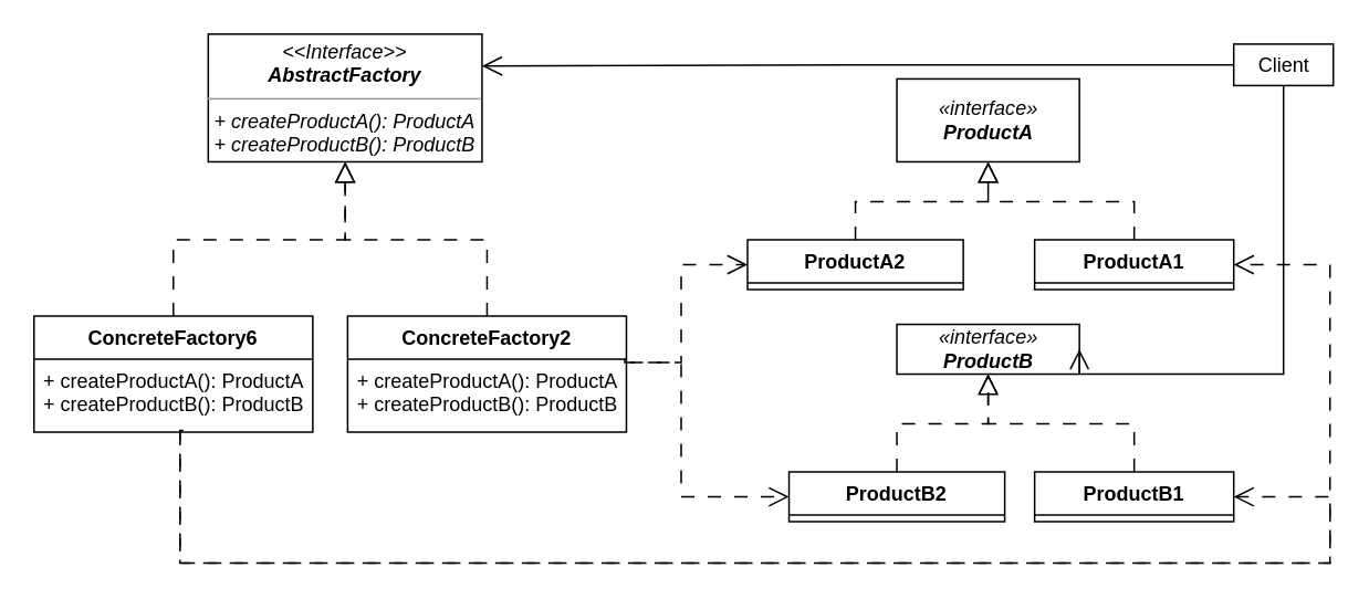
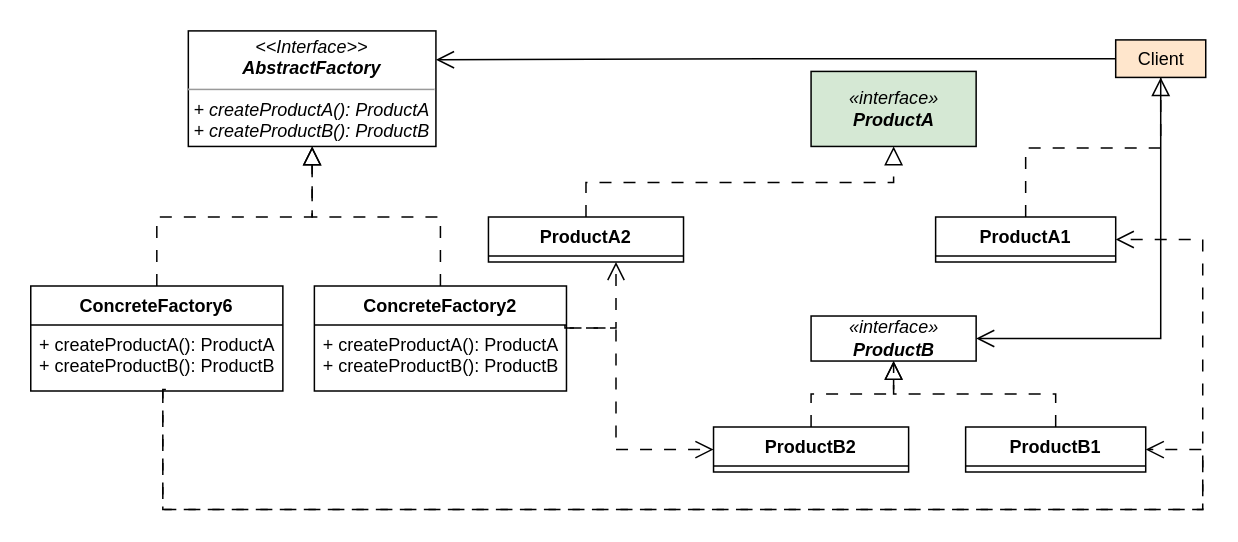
  <mxCell id="0" />
  <mxCell id="1" parent="0" />
  <mxCell id="2" value="" style="endArrow=block;endSize=10;endFill=0;shadow=0;strokeWidth=1;rounded=0;edgeStyle=elbowEdgeStyle;elbow=vertical;exitX=0.5;exitY=0;exitDx=0;exitDy=0;dashed=1;dashPattern=8 8;labelBackgroundColor=none;fontColor=default;entryX=0.5;entryY=1;entryDx=0;entryDy=0;" parent="1" source="7" target="5" edge="1"><mxGeometry width="160" relative="1" as="geometry"><mxPoint x="117" y="167" as="sourcePoint" /><mxPoint x="226" y="89" as="targetPoint" /></mxGeometry></mxCell>
  <mxCell id="3" value="" style="endArrow=block;endSize=10;endFill=0;shadow=0;strokeWidth=1;rounded=0;edgeStyle=elbowEdgeStyle;elbow=vertical;entryX=0.5;entryY=1;entryDx=0;entryDy=0;exitX=0.5;exitY=0;exitDx=0;exitDy=0;dashed=1;dashPattern=8 8;labelBackgroundColor=none;fontColor=default;" parent="1" source="24" target="5" edge="1"><mxGeometry width="160" relative="1" as="geometry"><mxPoint x="294" y="190" as="sourcePoint" /><mxPoint x="226" y="89" as="targetPoint" /></mxGeometry></mxCell>
- <mxCell id="4" value="&lt;i&gt;«interface»&lt;br&gt;&lt;b&gt;ProductA&lt;/b&gt;&lt;/i&gt;" style="html=1;" parent="1" vertex="1"><mxGeometry x="540" y="47" width="110" height="50" as="geometry" /></mxCell>
+ <mxCell id="4" value="&lt;i&gt;«interface»&lt;br&gt;&lt;b&gt;ProductA&lt;/b&gt;&lt;/i&gt;" style="html=1;fillColor=#d5e8d4;" parent="1" vertex="1"><mxGeometry x="540" y="47" width="110" height="50" as="geometry" /></mxCell>
  <mxCell id="5" value="&lt;p style=&quot;margin:0px;margin-top:4px;text-align:center;&quot;&gt;&lt;i&gt;&amp;lt;&amp;lt;Interface&amp;gt;&amp;gt;&lt;/i&gt;&lt;br&gt;&lt;b&gt;&lt;i&gt;AbstractFactory&lt;/i&gt;&lt;/b&gt;&lt;/p&gt;&lt;hr size=&quot;1&quot;&gt;&lt;p style=&quot;margin:0px;margin-left:4px;&quot;&gt;&lt;/p&gt;&lt;p style=&quot;margin:0px;margin-left:4px;&quot;&gt;&lt;i&gt;+ createProductA(): ProductA&lt;/i&gt;&lt;/p&gt;&lt;p style=&quot;margin:0px;margin-left:4px;&quot;&gt;&lt;i&gt;+&amp;nbsp;&lt;/i&gt;&lt;i style=&quot;border-color: var(--border-color);&quot;&gt;createProductB&lt;/i&gt;&lt;i&gt;(): ProductB&lt;/i&gt;&lt;/p&gt;" style="verticalAlign=top;align=left;overflow=fill;fontSize=12;fontFamily=Helvetica;html=1;" parent="1" vertex="1"><mxGeometry x="125" y="20" width="165" height="77" as="geometry" /></mxCell>
  <mxCell id="6" style="edgeStyle=orthogonalEdgeStyle;rounded=0;orthogonalLoop=1;jettySize=auto;html=1;entryX=1;entryY=0.5;entryDx=0;entryDy=0;dashed=1;dashPattern=8 8;endSize=10;endArrow=open;endFill=0;" parent="1" source="7" target="11" edge="1"><mxGeometry relative="1" as="geometry"><Array as="points"><mxPoint x="108" y="339" /><mxPoint x="801" y="339" /><mxPoint x="801" y="159" /></Array></mxGeometry></mxCell>
  <mxCell id="7" value="ConcreteFactory6" style="swimlane;fontStyle=1;align=center;verticalAlign=top;childLayout=stackLayout;horizontal=1;startSize=26;horizontalStack=0;resizeParent=1;resizeParentMax=0;resizeLast=0;collapsible=1;marginBottom=0;" parent="1" vertex="1"><mxGeometry x="20" y="190" width="168" height="70" as="geometry" /></mxCell>
  <mxCell id="8" value="+ createProductA(): ProductA&#10;+ createProductB(): ProductB" style="text;strokeColor=none;fillColor=none;align=left;verticalAlign=top;spacingLeft=4;spacingRight=4;overflow=hidden;rotatable=0;points=[[0,0.5],[1,0.5]];portConstraint=eastwest;" parent="7" vertex="1"><mxGeometry y="26" width="168" height="44" as="geometry" /></mxCell>
  <mxCell id="9" style="edgeStyle=orthogonalEdgeStyle;rounded=0;orthogonalLoop=1;jettySize=auto;html=1;entryX=0;entryY=0.5;entryDx=0;entryDy=0;dashed=1;dashPattern=8 8;endSize=10;endArrow=open;endFill=0;exitX=1.012;exitY=0.045;exitDx=0;exitDy=0;exitPerimeter=0;" parent="1" source="25" target="13" edge="1"><mxGeometry relative="1" as="geometry"><Array as="points"><mxPoint x="410" y="218" /><mxPoint x="410" y="299" /></Array><mxPoint x="455" y="232" as="sourcePoint" /></mxGeometry></mxCell>
- <mxCell id="10" value="ProductA2" style="swimlane;fontStyle=1;align=center;verticalAlign=top;childLayout=stackLayout;horizontal=1;startSize=26;horizontalStack=0;resizeParent=1;resizeParentMax=0;resizeLast=0;collapsible=1;marginBottom=0;" parent="1" vertex="1"><mxGeometry x="450" y="144" width="130" height="30" as="geometry" /></mxCell>
+ <mxCell id="10" value="ProductA2" style="swimlane;fontStyle=1;align=center;verticalAlign=top;childLayout=stackLayout;horizontal=1;startSize=26;horizontalStack=0;resizeParent=1;resizeParentMax=0;resizeLast=0;collapsible=1;marginBottom=0;" parent="1" vertex="1"><mxGeometry x="325" y="144" width="130" height="30" as="geometry" /></mxCell>
  <mxCell id="11" value="ProductA1" style="swimlane;fontStyle=1;align=center;verticalAlign=top;childLayout=stackLayout;horizontal=1;startSize=26;horizontalStack=0;resizeParent=1;resizeParentMax=0;resizeLast=0;collapsible=1;marginBottom=0;" parent="1" vertex="1"><mxGeometry x="623" y="144" width="120" height="30" as="geometry" /></mxCell>
- <mxCell id="12" value="&lt;i&gt;«interface»&lt;br&gt;&lt;b&gt;ProductB&lt;/b&gt;&lt;/i&gt;" style="html=1;" parent="1" vertex="1"><mxGeometry x="540" y="195" width="110" height="30" as="geometry" /></mxCell>
+ <mxCell id="12" value="&lt;i&gt;«interface»&lt;br&gt;&lt;b&gt;ProductB&lt;/b&gt;&lt;/i&gt;" style="html=1;" parent="1" vertex="1"><mxGeometry x="540" y="210" width="110" height="30" as="geometry" /></mxCell>
  <mxCell id="13" value="ProductB2" style="swimlane;fontStyle=1;align=center;verticalAlign=top;childLayout=stackLayout;horizontal=1;startSize=26;horizontalStack=0;resizeParent=1;resizeParentMax=0;resizeLast=0;collapsible=1;marginBottom=0;" parent="1" vertex="1"><mxGeometry x="475" y="284" width="130" height="30" as="geometry" /></mxCell>
- <mxCell id="14" value="ProductB1" style="swimlane;fontStyle=1;align=center;verticalAlign=top;childLayout=stackLayout;horizontal=1;startSize=26;horizontalStack=0;resizeParent=1;resizeParentMax=0;resizeLast=0;collapsible=1;marginBottom=0;" parent="1" vertex="1"><mxGeometry x="623" y="284" width="120" height="30" as="geometry" /></mxCell>
+ <mxCell id="14" value="ProductB1" style="swimlane;fontStyle=1;align=center;verticalAlign=top;childLayout=stackLayout;horizontal=1;startSize=26;horizontalStack=0;resizeParent=1;resizeParentMax=0;resizeLast=0;collapsible=1;marginBottom=0;" parent="1" vertex="1"><mxGeometry x="643" y="284" width="120" height="30" as="geometry" /></mxCell>
  <mxCell id="15" value="" style="endArrow=block;dashed=1;endFill=0;endSize=10;html=1;rounded=0;exitX=0.5;exitY=0;exitDx=0;exitDy=0;entryX=0.5;entryY=1;entryDx=0;entryDy=0;dashPattern=8 8;edgeStyle=elbowEdgeStyle;elbow=vertical;" parent="1" source="13" target="12" edge="1"><mxGeometry width="160" relative="1" as="geometry"><mxPoint x="468" y="284" as="sourcePoint" /><mxPoint x="628" y="284" as="targetPoint" /></mxGeometry></mxCell>
  <mxCell id="16" value="" style="endArrow=open;dashed=1;endFill=0;endSize=10;html=1;rounded=0;exitX=0.5;exitY=0;exitDx=0;exitDy=0;entryX=0.5;entryY=1;entryDx=0;entryDy=0;dashPattern=8 8;edgeStyle=elbowEdgeStyle;elbow=vertical;" parent="1" source="14" target="12" edge="1"><mxGeometry width="160" relative="1" as="geometry"><mxPoint x="678" y="304" as="sourcePoint" /><mxPoint x="756.5" y="264" as="targetPoint" /></mxGeometry></mxCell>
  <mxCell id="17" value="" style="endArrow=block;dashed=1;endFill=0;endSize=10;html=1;rounded=0;exitX=0.5;exitY=0;exitDx=0;exitDy=0;entryX=0.5;entryY=1;entryDx=0;entryDy=0;dashPattern=8 8;edgeStyle=elbowEdgeStyle;elbow=vertical;" parent="1" source="10" target="4" edge="1"><mxGeometry width="160" relative="1" as="geometry"><mxPoint x="516" y="136" as="sourcePoint" /><mxPoint x="594.5" y="72" as="targetPoint" /></mxGeometry></mxCell>
- <mxCell id="18" value="" style="endArrow=block;dashed=1;endFill=0;endSize=10;html=1;rounded=0;exitX=0.5;exitY=0;exitDx=0;exitDy=0;entryX=0.5;entryY=1;entryDx=0;entryDy=0;dashPattern=8 8;edgeStyle=elbowEdgeStyle;elbow=vertical;" parent="1" source="11" target="4" edge="1"><mxGeometry width="160" relative="1" as="geometry"><mxPoint x="678" y="136" as="sourcePoint" /><mxPoint x="594.5" y="72" as="targetPoint" /></mxGeometry></mxCell>
+ <mxCell id="18" value="" style="endArrow=block;dashed=1;endFill=0;endSize=10;html=1;rounded=0;exitX=0.5;exitY=0;exitDx=0;exitDy=0;dashPattern=8 8;edgeStyle=elbowEdgeStyle;elbow=vertical;" parent="1" source="11" target="22" edge="1"><mxGeometry width="160" relative="1" as="geometry"><mxPoint x="678" y="136" as="sourcePoint" /><mxPoint x="594.5" y="72" as="targetPoint" /></mxGeometry></mxCell>
  <mxCell id="19" value="" style="endArrow=open;endFill=1;endSize=10;html=1;rounded=0;dashed=1;dashPattern=8 8;hachureGap=4;fontFamily=Architects Daughter;fontSource=https%3A%2F%2Ffonts.googleapis.com%2Fcss%3Ffamily%3DArchitects%2BDaughter;fontSize=16;entryX=1;entryY=0.5;entryDx=0;entryDy=0;labelBackgroundColor=none;fontColor=default;edgeStyle=orthogonalEdgeStyle;elbow=vertical;exitX=0.536;exitY=0.977;exitDx=0;exitDy=0;exitPerimeter=0;" parent="1" source="8" target="14" edge="1"><mxGeometry width="160" relative="1" as="geometry"><mxPoint x="98" y="263" as="sourcePoint" /><mxPoint x="173" y="206" as="targetPoint" /><Array as="points"><mxPoint x="108" y="259" /><mxPoint x="108" y="339" /><mxPoint x="801" y="339" /><mxPoint x="801" y="299" /></Array></mxGeometry></mxCell>
  <mxCell id="20" style="edgeStyle=orthogonalEdgeStyle;rounded=0;orthogonalLoop=1;jettySize=auto;html=1;dashed=1;dashPattern=8 8;endSize=10;endArrow=open;endFill=0;exitX=0.994;exitY=0;exitDx=0;exitDy=0;exitPerimeter=0;" parent="1" source="25" target="10" edge="1"><mxGeometry relative="1" as="geometry"><Array as="points"><mxPoint x="376" y="218" /><mxPoint x="410" y="218" /><mxPoint x="410" y="159" /></Array><mxPoint x="442" y="224" as="sourcePoint" /></mxGeometry></mxCell>
  <mxCell id="21" style="edgeStyle=orthogonalEdgeStyle;rounded=0;orthogonalLoop=1;jettySize=auto;html=1;endArrow=open;endFill=0;endSize=10;entryX=1;entryY=0.25;entryDx=0;entryDy=0;" parent="1" source="22" target="5" edge="1"><mxGeometry relative="1" as="geometry"><mxPoint x="272" y="24" as="targetPoint" /></mxGeometry></mxCell>
- <mxCell id="22" value="Client" style="html=1;" parent="1" vertex="1"><mxGeometry x="743" y="26" width="60" height="25" as="geometry" /></mxCell>
+ <mxCell id="22" value="Client" style="html=1;fillColor=#ffe6cc;" parent="1" vertex="1"><mxGeometry x="743" y="26" width="60" height="25" as="geometry" /></mxCell>
  <mxCell id="23" style="edgeStyle=orthogonalEdgeStyle;rounded=0;orthogonalLoop=1;jettySize=auto;html=1;endArrow=open;endFill=0;endSize=10;exitX=0.5;exitY=1;exitDx=0;exitDy=0;entryX=1;entryY=0.5;entryDx=0;entryDy=0;" parent="1" source="22" target="12" edge="1"><mxGeometry relative="1" as="geometry"><mxPoint x="660" y="82" as="targetPoint" /><mxPoint x="783" y="61" as="sourcePoint" /><Array as="points"><mxPoint x="773" y="225" /></Array></mxGeometry></mxCell>
  <mxCell id="24" value="ConcreteFactory2" style="swimlane;fontStyle=1;align=center;verticalAlign=top;childLayout=stackLayout;horizontal=1;startSize=26;horizontalStack=0;resizeParent=1;resizeParentMax=0;resizeLast=0;collapsible=1;marginBottom=0;" parent="1" vertex="1"><mxGeometry x="209" y="190" width="168" height="70" as="geometry" /></mxCell>
  <mxCell id="25" value="+ createProductA(): ProductA&#10;+ createProductB(): ProductB" style="text;strokeColor=none;fillColor=none;align=left;verticalAlign=top;spacingLeft=4;spacingRight=4;overflow=hidden;rotatable=0;points=[[0,0.5],[1,0.5]];portConstraint=eastwest;" parent="24" vertex="1"><mxGeometry y="26" width="168" height="44" as="geometry" /></mxCell>
